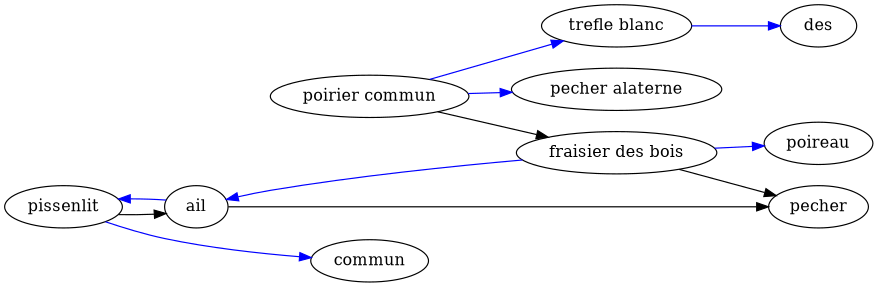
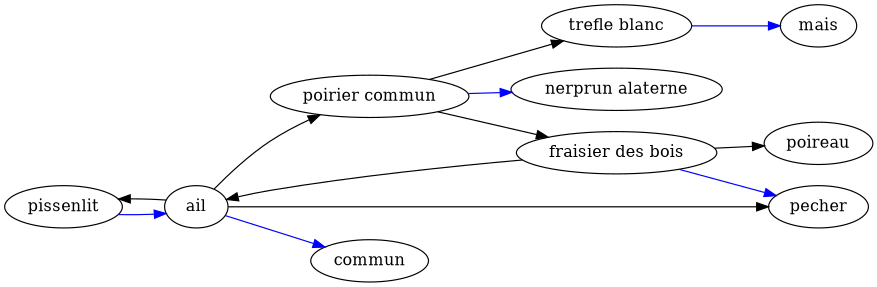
  digraph {
    rankdir=LR
    pissenlit
    ail
    "poirier commun"
    pecher
    n5 [label=commun]
    "trefle blanc"
-   "nerprun alaterne" [label="pecher alaterne"]
+   "nerprun alaterne"
    "fraisier des bois"
-   mais [label=des]
+   mais
    poireau
-   pissenlit -> ail
-   ail -> pissenlit [color=blue]
+   pissenlit -> ail [color=blue]
+   ail -> pissenlit
+   ail -> "poirier commun"
    ail -> pecher [color=black]
-   pissenlit -> n5 [color=blue]
-   "poirier commun" -> "trefle blanc" [color=blue]
+   ail -> n5 [color=blue]
+   "poirier commun" -> "trefle blanc"
    "poirier commun" -> "nerprun alaterne" [color=blue]
    "poirier commun" -> "fraisier des bois"
    "trefle blanc" -> mais [color=blue]
-   "fraisier des bois" -> ail [color=blue]
-   "fraisier des bois" -> pecher [color=black]
-   "fraisier des bois" -> poireau [color=blue]
+   "fraisier des bois" -> ail
+   "fraisier des bois" -> pecher [color=blue]
+   "fraisier des bois" -> poireau [color=black]
  }
